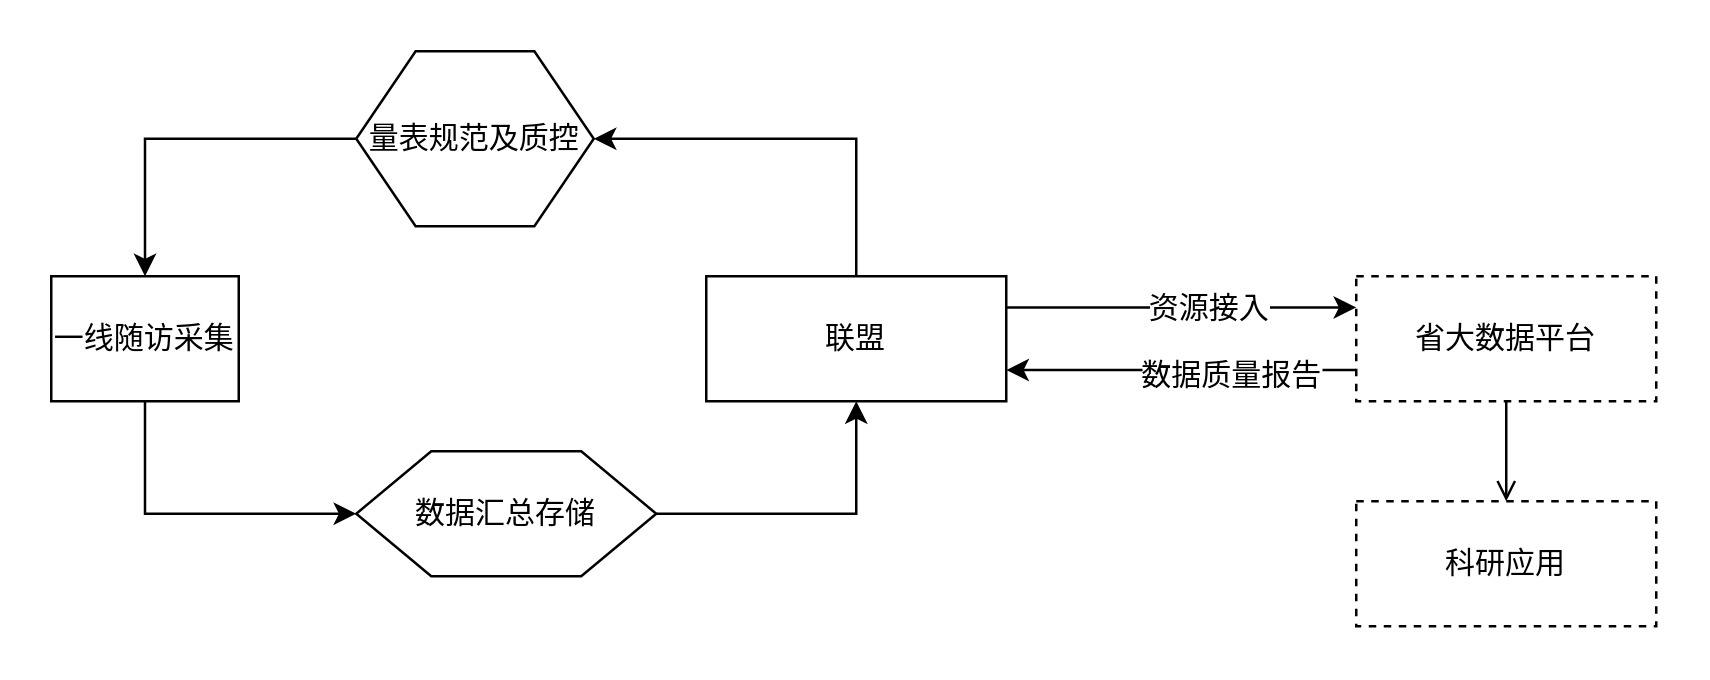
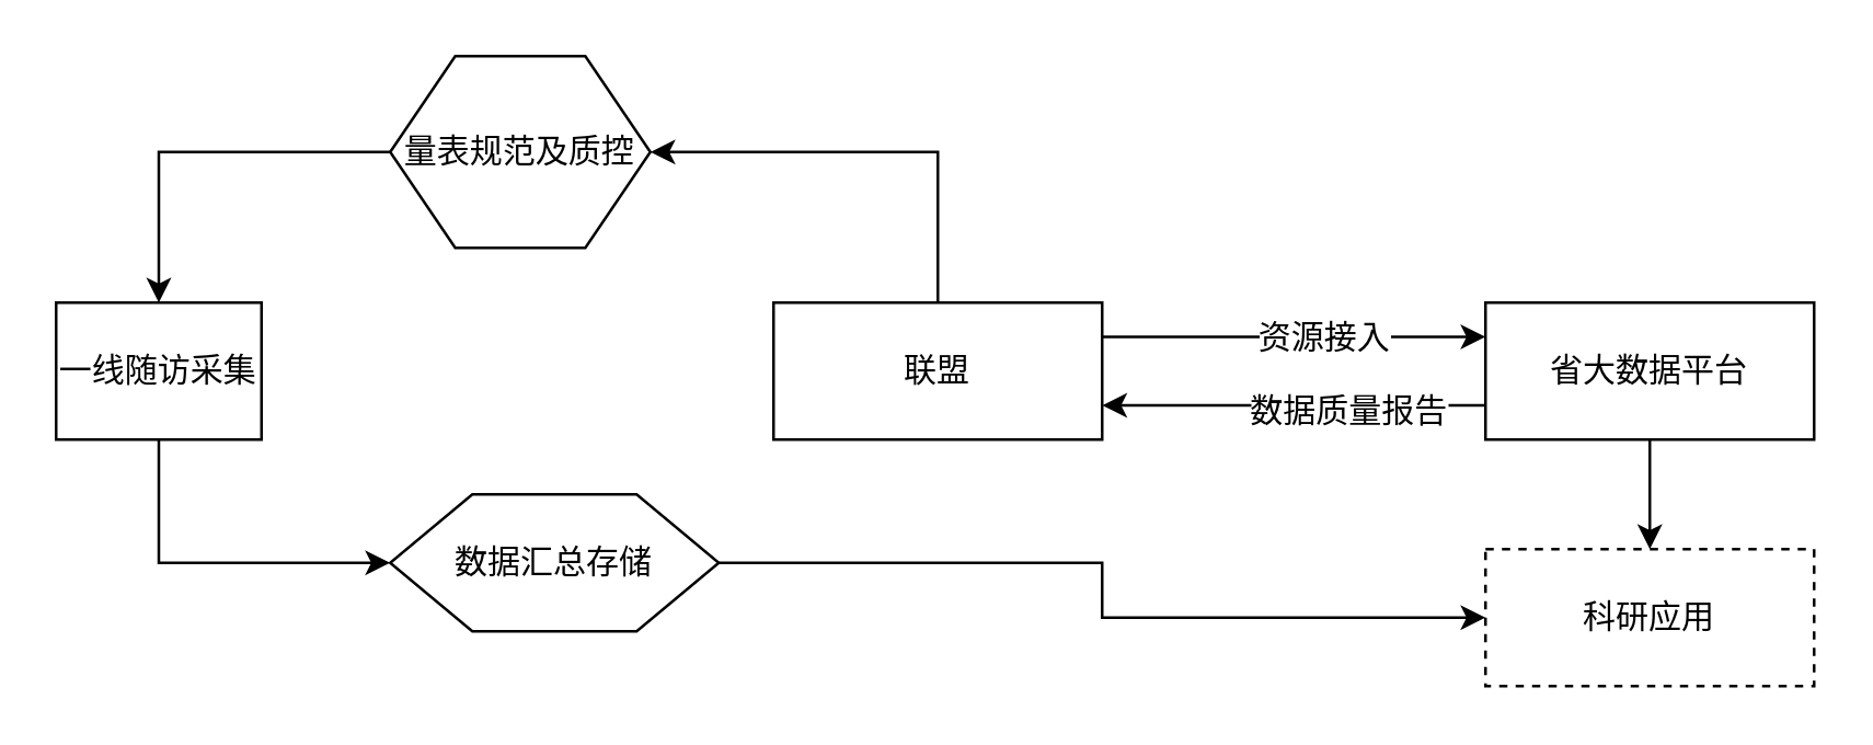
  <mxCell id="0" />
  <mxCell id="1" parent="0" />
  <mxCell id="2" style="edgeStyle=orthogonalEdgeStyle;rounded=0;orthogonalLoop=1;jettySize=auto;html=1;exitX=0.5;exitY=1;exitDx=0;exitDy=0;entryX=0;entryY=0.5;entryDx=0;entryDy=0;" edge="1" parent="1" source="3" target="11"><mxGeometry relative="1" as="geometry" /></mxCell>
  <mxCell id="3" value="一线随访采集" style="rounded=0;whiteSpace=wrap;html=1;" vertex="1" parent="1"><mxGeometry x="20" y="110" width="75" height="50" as="geometry" /></mxCell>
  <mxCell id="4" style="edgeStyle=orthogonalEdgeStyle;rounded=0;orthogonalLoop=1;jettySize=auto;html=1;exitX=0.5;exitY=0;exitDx=0;exitDy=0;entryX=1;entryY=0.5;entryDx=0;entryDy=0;" edge="1" parent="1" source="7" target="9"><mxGeometry relative="1" as="geometry" /></mxCell>
  <mxCell id="5" style="edgeStyle=orthogonalEdgeStyle;rounded=0;orthogonalLoop=1;jettySize=auto;html=1;exitX=1;exitY=0.25;exitDx=0;exitDy=0;entryX=0;entryY=0.25;entryDx=0;entryDy=0;" edge="1" parent="1" source="7" target="15"><mxGeometry relative="1" as="geometry" /></mxCell>
  <mxCell id="6" value="资源接入" style="text;html=1;resizable=0;points=[];align=center;verticalAlign=middle;labelBackgroundColor=#ffffff;" vertex="1" connectable="0" parent="5"><mxGeometry x="0.143" relative="1" as="geometry"><mxPoint as="offset" /></mxGeometry></mxCell>
  <mxCell id="7" value="联盟" style="rounded=0;whiteSpace=wrap;html=1;" vertex="1" parent="1"><mxGeometry x="282" y="110" width="120" height="50" as="geometry" /></mxCell>
  <mxCell id="8" style="edgeStyle=orthogonalEdgeStyle;rounded=0;orthogonalLoop=1;jettySize=auto;html=1;exitX=0;exitY=0.5;exitDx=0;exitDy=0;entryX=0.5;entryY=0;entryDx=0;entryDy=0;" edge="1" parent="1" source="9" target="3"><mxGeometry relative="1" as="geometry" /></mxCell>
  <mxCell id="9" value="量表规范及质控" style="shape=hexagon;perimeter=hexagonPerimeter2;whiteSpace=wrap;html=1;" vertex="1" parent="1"><mxGeometry x="142" y="20" width="95" height="70" as="geometry" /></mxCell>
- <mxCell id="10" style="edgeStyle=orthogonalEdgeStyle;rounded=0;orthogonalLoop=1;jettySize=auto;html=1;exitX=1;exitY=0.5;exitDx=0;exitDy=0;entryX=0.5;entryY=1;entryDx=0;entryDy=0;" edge="1" parent="1" source="11" target="7"><mxGeometry relative="1" as="geometry" /></mxCell>
+ <mxCell id="10" style="edgeStyle=orthogonalEdgeStyle;rounded=0;orthogonalLoop=1;jettySize=auto;html=1;exitX=1;exitY=0.5;exitDx=0;exitDy=0;" edge="1" parent="1" source="11" target="16"><mxGeometry relative="1" as="geometry" /></mxCell>
  <mxCell id="11" value="数据汇总存储" style="shape=hexagon;perimeter=hexagonPerimeter2;whiteSpace=wrap;html=1;" vertex="1" parent="1"><mxGeometry x="142" y="180" width="120" height="50" as="geometry" /></mxCell>
  <mxCell id="12" style="edgeStyle=orthogonalEdgeStyle;rounded=0;orthogonalLoop=1;jettySize=auto;html=1;exitX=0;exitY=0.75;exitDx=0;exitDy=0;entryX=1;entryY=0.75;entryDx=0;entryDy=0;" edge="1" parent="1" source="15" target="7"><mxGeometry relative="1" as="geometry" /></mxCell>
  <mxCell id="13" value="数据质量报告" style="text;html=1;resizable=0;points=[];align=center;verticalAlign=middle;labelBackgroundColor=#ffffff;" vertex="1" connectable="0" parent="12"><mxGeometry x="-0.276" y="2" relative="1" as="geometry"><mxPoint as="offset" /></mxGeometry></mxCell>
- <mxCell id="14" style="edgeStyle=orthogonalEdgeStyle;rounded=0;orthogonalLoop=1;jettySize=auto;html=1;exitX=0.5;exitY=1;exitDx=0;exitDy=0;entryX=0.5;entryY=0;entryDx=0;entryDy=0;endArrow=open;" edge="1" parent="1" source="15" target="16"><mxGeometry relative="1" as="geometry" /></mxCell>
- <mxCell id="15" value="省大数据平台" style="rounded=0;whiteSpace=wrap;html=1;dashed=1;" vertex="1" parent="1"><mxGeometry x="542" y="110" width="120" height="50" as="geometry" /></mxCell>
+ <mxCell id="14" style="edgeStyle=orthogonalEdgeStyle;rounded=0;orthogonalLoop=1;jettySize=auto;html=1;exitX=0.5;exitY=1;exitDx=0;exitDy=0;entryX=0.5;entryY=0;entryDx=0;entryDy=0;" edge="1" parent="1" source="15" target="16"><mxGeometry relative="1" as="geometry" /></mxCell>
+ <mxCell id="15" value="省大数据平台" style="rounded=0;whiteSpace=wrap;html=1;" vertex="1" parent="1"><mxGeometry x="542" y="110" width="120" height="50" as="geometry" /></mxCell>
  <mxCell id="16" value="科研应用" style="rounded=0;whiteSpace=wrap;html=1;dashed=1;" vertex="1" parent="1"><mxGeometry x="542" y="200" width="120" height="50" as="geometry" /></mxCell>
